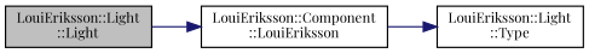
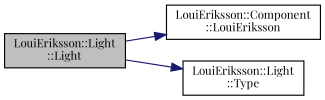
  digraph {
    fontname="Playfair Display"
    rankdir=LR
    node [color=black fillcolor=white fontname="Playfair Display" fontsize=10 shape=record style=filled]
    edge [color=midnightblue fontname="Playfair Display" fontsize=10 labelfontname=Helvetica labelfontsize=10 style=solid]
    n1 [fillcolor=grey75 fontcolor=black height=0.2 label="LouiEriksson::Light\l::Light" width=0.4]
    n2 [height=0.2 label="LouiEriksson::Component\l::LouiEriksson" width=0.4]
    n3 [height=0.2 label="LouiEriksson::Light\l::Type" width=0.4]
    n1 -> n2
-   n2 -> n3
+   n1 -> n3
  }
